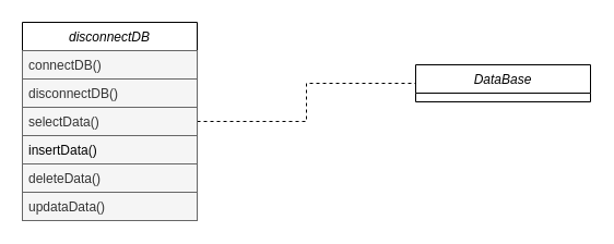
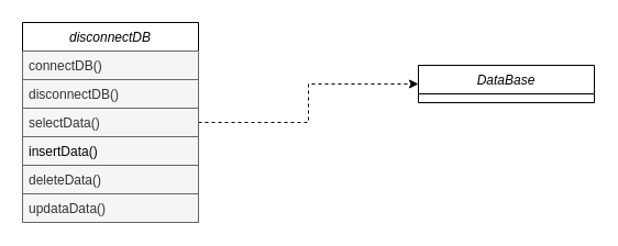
  <mxCell id="0" />
  <mxCell id="1" parent="0" />
- <mxCell id="2" style="edgeStyle=orthogonalEdgeStyle;rounded=0;orthogonalLoop=1;jettySize=auto;html=1;exitX=1;exitY=0.5;exitDx=0;exitDy=0;dashed=1;entryX=0;entryY=0.5;entryDx=0;entryDy=0;endArrow=none;" edge="1" parent="1" source="3" target="10"><mxGeometry relative="1" as="geometry"><mxPoint x="360" y="110" as="targetPoint" /></mxGeometry></mxCell>
+ <mxCell id="2" style="edgeStyle=orthogonalEdgeStyle;rounded=0;orthogonalLoop=1;jettySize=auto;html=1;exitX=1;exitY=0.5;exitDx=0;exitDy=0;dashed=1;entryX=0;entryY=0.5;entryDx=0;entryDy=0;" edge="1" parent="1" source="3" target="10"><mxGeometry relative="1" as="geometry"><mxPoint x="360" y="110" as="targetPoint" /></mxGeometry></mxCell>
  <mxCell id="3" value="disconnectDB" style="swimlane;fontStyle=2;align=center;verticalAlign=top;childLayout=stackLayout;horizontal=1;startSize=26;horizontalStack=0;resizeParent=1;resizeLast=0;collapsible=1;marginBottom=0;rounded=0;shadow=0;strokeWidth=1;" vertex="1" parent="1"><mxGeometry x="20" y="20" width="160" height="182" as="geometry"><mxRectangle x="230" y="140" width="160" height="26" as="alternateBounds" /></mxGeometry></mxCell>
  <mxCell id="4" value="connectDB()" style="text;align=left;verticalAlign=top;spacingLeft=4;spacingRight=4;overflow=hidden;rotatable=0;points=[[0,0.5],[1,0.5]];portConstraint=eastwest;fillColor=#f5f5f5;fontColor=#333333;strokeColor=#666666;" vertex="1" parent="3"><mxGeometry y="26" width="160" height="26" as="geometry" /></mxCell>
  <mxCell id="5" value="disconnectDB()" style="text;align=left;verticalAlign=top;spacingLeft=4;spacingRight=4;overflow=hidden;rotatable=0;points=[[0,0.5],[1,0.5]];portConstraint=eastwest;rounded=0;shadow=0;html=0;fillColor=#f5f5f5;fontColor=#333333;strokeColor=#666666;" vertex="1" parent="3"><mxGeometry y="52" width="160" height="26" as="geometry" /></mxCell>
  <mxCell id="6" value="selectData()" style="text;align=left;verticalAlign=top;spacingLeft=4;spacingRight=4;overflow=hidden;rotatable=0;points=[[0,0.5],[1,0.5]];portConstraint=eastwest;rounded=0;shadow=0;html=0;fillColor=#f5f5f5;fontColor=#333333;strokeColor=#666666;" vertex="1" parent="3"><mxGeometry y="78" width="160" height="26" as="geometry" /></mxCell>
  <mxCell id="7" value="insertData()" style="text;align=left;verticalAlign=top;spacingLeft=4;spacingRight=4;overflow=hidden;rotatable=0;points=[[0,0.5],[1,0.5]];portConstraint=eastwest;rounded=0;shadow=0;html=0;fillColor=#f5f5f5;strokeColor=#666666;" vertex="1" parent="3"><mxGeometry y="104" width="160" height="26" as="geometry" /></mxCell>
  <mxCell id="8" value="deleteData()" style="text;align=left;verticalAlign=top;spacingLeft=4;spacingRight=4;overflow=hidden;rotatable=0;points=[[0,0.5],[1,0.5]];portConstraint=eastwest;rounded=0;shadow=0;html=0;fillColor=#f5f5f5;fontColor=#333333;strokeColor=#666666;" vertex="1" parent="3"><mxGeometry y="130" width="160" height="26" as="geometry" /></mxCell>
  <mxCell id="9" value="updataData()" style="text;align=left;verticalAlign=top;spacingLeft=4;spacingRight=4;overflow=hidden;rotatable=0;points=[[0,0.5],[1,0.5]];portConstraint=eastwest;rounded=0;shadow=0;html=0;fillColor=#f5f5f5;fontColor=#333333;strokeColor=#666666;" vertex="1" parent="3"><mxGeometry y="156" width="160" height="26" as="geometry" /></mxCell>
  <mxCell id="10" value="DataBase" style="swimlane;fontStyle=2;align=center;verticalAlign=top;childLayout=stackLayout;horizontal=1;startSize=26;horizontalStack=0;resizeParent=1;resizeLast=0;collapsible=1;marginBottom=0;rounded=0;shadow=0;strokeWidth=1;" vertex="1" parent="1"><mxGeometry x="380" y="59" width="160" height="34" as="geometry"><mxRectangle x="230" y="140" width="160" height="26" as="alternateBounds" /></mxGeometry></mxCell>
